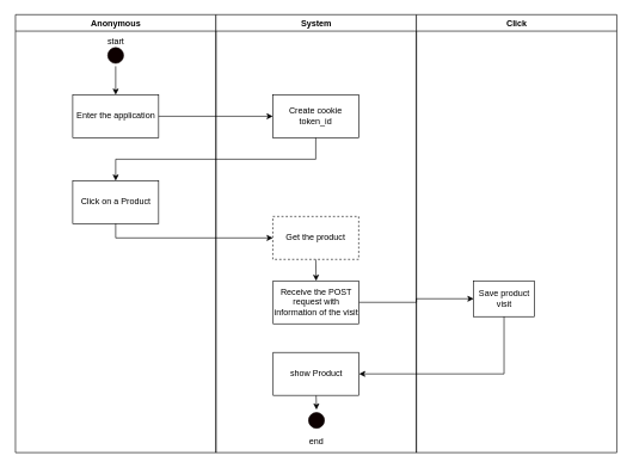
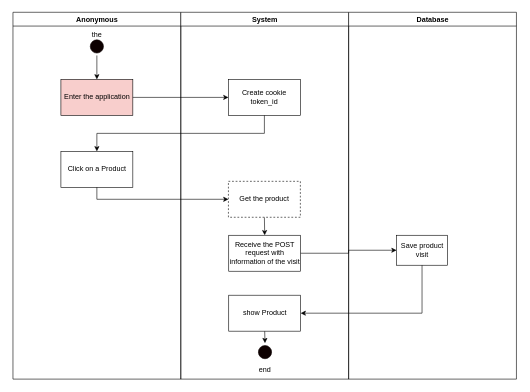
  <mxCell id="0" />
  <mxCell id="1" parent="0" />
  <mxCell id="2" value="Anonymous" style="swimlane;whiteSpace=wrap" vertex="1" parent="1"><mxGeometry x="20.5" y="20" width="280" height="612" as="geometry" /></mxCell>
  <mxCell id="3" value="" style="edgeStyle=orthogonalEdgeStyle;rounded=0;orthogonalLoop=1;jettySize=auto;html=1;" edge="1" parent="2" source="4" target="6"><mxGeometry relative="1" as="geometry" /></mxCell>
  <mxCell id="4" value="" style="ellipse;shape=startState;fillColor=#0D0000;strokeColor=#0D0000;" vertex="1" parent="2"><mxGeometry x="125" y="42" width="30" height="30" as="geometry" /></mxCell>
- <mxCell id="5" value="start" style="text;html=1;strokeColor=none;fillColor=none;align=center;verticalAlign=middle;whiteSpace=wrap;rounded=0;" vertex="1" parent="2"><mxGeometry x="110" y="22" width="60" height="30" as="geometry" /></mxCell>
- <mxCell id="6" value="Enter the application" style="rounded=0;whiteSpace=wrap;html=1;" vertex="1" parent="2"><mxGeometry x="80" y="112" width="120" height="60" as="geometry" /></mxCell>
+ <mxCell id="5" value="the" style="text;html=1;strokeColor=none;fillColor=none;align=center;verticalAlign=middle;whiteSpace=wrap;rounded=0;" vertex="1" parent="2"><mxGeometry x="110" y="22" width="60" height="30" as="geometry" /></mxCell>
+ <mxCell id="6" value="Enter the application" style="rounded=0;whiteSpace=wrap;html=1;fillColor=#f8cecc;" vertex="1" parent="2"><mxGeometry x="80" y="112" width="120" height="60" as="geometry" /></mxCell>
  <mxCell id="7" value="Click on a Product" style="rounded=0;whiteSpace=wrap;html=1;" vertex="1" parent="2"><mxGeometry x="80" y="232" width="120" height="60" as="geometry" /></mxCell>
  <mxCell id="8" value="System" style="swimlane;whiteSpace=wrap" vertex="1" parent="1"><mxGeometry x="300.5" y="20" width="280" height="612" as="geometry" /></mxCell>
  <mxCell id="9" value="Receive the POST request with information of the visit" style="rounded=0;whiteSpace=wrap;html=1;" vertex="1" parent="8"><mxGeometry x="80" y="372" width="120" height="60" as="geometry" /></mxCell>
  <mxCell id="10" value="end" style="text;html=1;strokeColor=none;fillColor=none;align=center;verticalAlign=middle;whiteSpace=wrap;rounded=0;" vertex="1" parent="8"><mxGeometry x="110.5" y="582" width="60" height="30" as="geometry" /></mxCell>
  <mxCell id="11" value="" style="ellipse;shape=startState;fillColor=#0D0000;strokeColor=#0D0000;" vertex="1" parent="8"><mxGeometry x="125.5" y="552" width="30" height="30" as="geometry" /></mxCell>
  <mxCell id="12" style="edgeStyle=orthogonalEdgeStyle;rounded=0;orthogonalLoop=1;jettySize=auto;html=1;exitX=0.5;exitY=1;exitDx=0;exitDy=0;entryX=0.5;entryY=0;entryDx=0;entryDy=0;" edge="1" parent="8" source="13" target="11"><mxGeometry relative="1" as="geometry" /></mxCell>
  <mxCell id="13" value="show Product" style="rounded=0;whiteSpace=wrap;html=1;" vertex="1" parent="8"><mxGeometry x="80" y="472" width="120" height="60" as="geometry" /></mxCell>
  <mxCell id="14" style="edgeStyle=orthogonalEdgeStyle;rounded=0;orthogonalLoop=1;jettySize=auto;html=1;exitX=0.5;exitY=1;exitDx=0;exitDy=0;entryX=0.5;entryY=0;entryDx=0;entryDy=0;" edge="1" parent="8" source="15" target="9"><mxGeometry relative="1" as="geometry" /></mxCell>
  <mxCell id="15" value="Get the product" style="rounded=0;whiteSpace=wrap;html=1;dashed=1;" vertex="1" parent="8"><mxGeometry x="79.5" y="282" width="120" height="60" as="geometry" /></mxCell>
  <mxCell id="16" value="Create cookie token_id" style="rounded=0;whiteSpace=wrap;html=1;" vertex="1" parent="8"><mxGeometry x="79.5" y="112" width="120" height="60" as="geometry" /></mxCell>
- <mxCell id="17" value="Click" style="swimlane;whiteSpace=wrap" vertex="1" parent="1"><mxGeometry x="580.5" y="20" width="280" height="612" as="geometry" /></mxCell>
+ <mxCell id="17" value="Database" style="swimlane;whiteSpace=wrap" vertex="1" parent="1"><mxGeometry x="580.5" y="20" width="280" height="612" as="geometry" /></mxCell>
  <mxCell id="18" value="Save product visit" style="rounded=0;whiteSpace=wrap;html=1;" vertex="1" parent="17"><mxGeometry x="80" y="372" width="85" height="50" as="geometry" /></mxCell>
  <mxCell id="19" style="edgeStyle=orthogonalEdgeStyle;rounded=0;orthogonalLoop=1;jettySize=auto;html=1;exitX=1;exitY=0.5;exitDx=0;exitDy=0;entryX=0;entryY=0.5;entryDx=0;entryDy=0;" edge="1" parent="1" source="9" target="18"><mxGeometry relative="1" as="geometry" /></mxCell>
  <mxCell id="20" style="edgeStyle=orthogonalEdgeStyle;rounded=0;orthogonalLoop=1;jettySize=auto;html=1;exitX=0.5;exitY=1;exitDx=0;exitDy=0;entryX=1;entryY=0.5;entryDx=0;entryDy=0;" edge="1" parent="1" source="18" target="13"><mxGeometry relative="1" as="geometry" /></mxCell>
  <mxCell id="21" style="edgeStyle=orthogonalEdgeStyle;rounded=0;orthogonalLoop=1;jettySize=auto;html=1;exitX=1;exitY=0.5;exitDx=0;exitDy=0;entryX=0;entryY=0.5;entryDx=0;entryDy=0;" edge="1" parent="1" source="6" target="16"><mxGeometry relative="1" as="geometry" /></mxCell>
  <mxCell id="22" style="edgeStyle=orthogonalEdgeStyle;rounded=0;orthogonalLoop=1;jettySize=auto;html=1;exitX=0.5;exitY=1;exitDx=0;exitDy=0;entryX=0.5;entryY=0;entryDx=0;entryDy=0;" edge="1" parent="1" source="16" target="7"><mxGeometry relative="1" as="geometry" /></mxCell>
  <mxCell id="23" style="edgeStyle=orthogonalEdgeStyle;rounded=0;orthogonalLoop=1;jettySize=auto;html=1;exitX=0.5;exitY=1;exitDx=0;exitDy=0;entryX=0;entryY=0.5;entryDx=0;entryDy=0;" edge="1" parent="1" source="7" target="15"><mxGeometry relative="1" as="geometry" /></mxCell>
